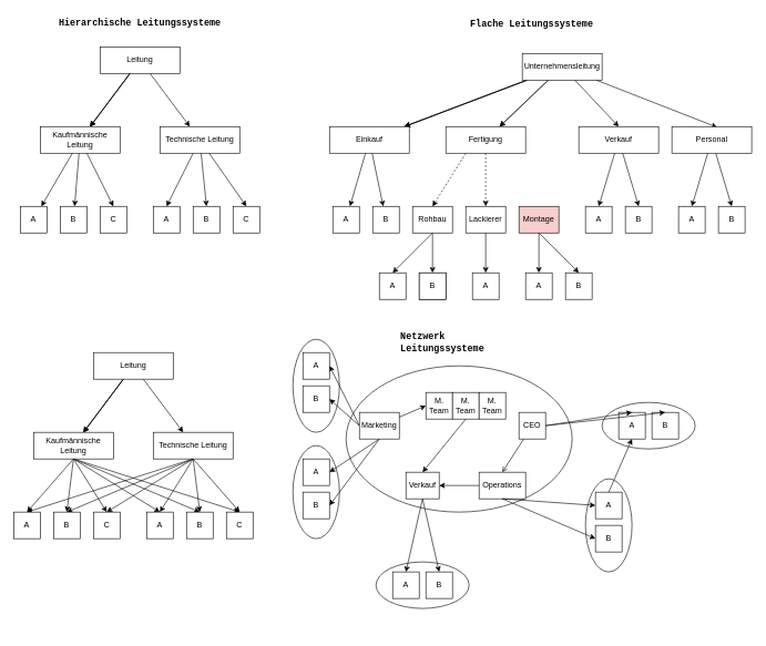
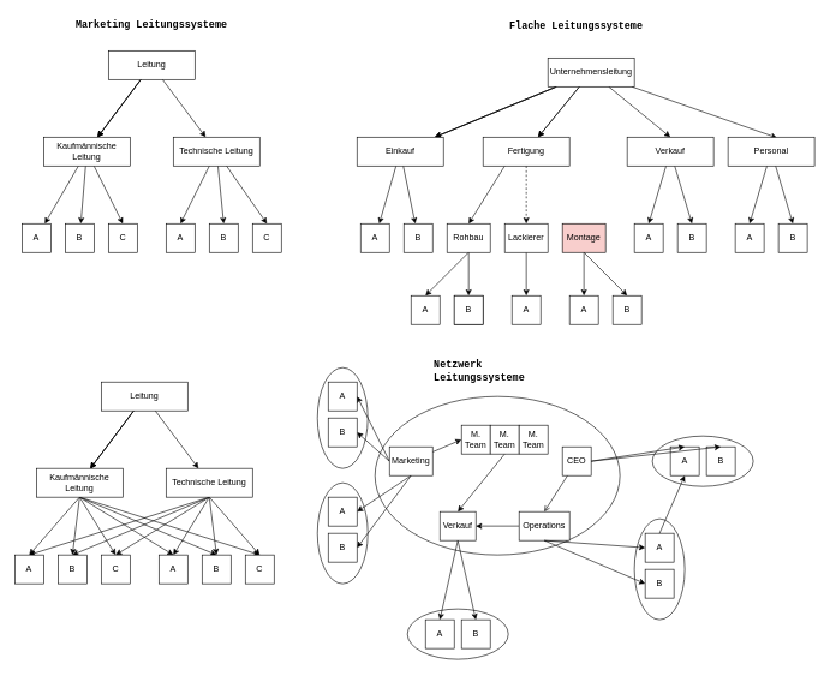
  <mxCell id="0" />
  <mxCell id="1" parent="0" />
  <mxCell id="2" value="" style="ellipse;whiteSpace=wrap;html=1;labelBackgroundColor=none;fontColor=#000000;" vertex="1" parent="1"><mxGeometry x="440" y="670" width="70" height="140" as="geometry" /></mxCell>
  <mxCell id="3" value="" style="ellipse;whiteSpace=wrap;html=1;labelBackgroundColor=none;fontColor=#000000;rotation=90;" vertex="1" parent="1"><mxGeometry x="600" y="810" width="70" height="140" as="geometry" /></mxCell>
  <mxCell id="4" value="" style="ellipse;whiteSpace=wrap;html=1;labelBackgroundColor=none;fontColor=#000000;" vertex="1" parent="1"><mxGeometry x="440" y="510" width="70" height="140" as="geometry" /></mxCell>
- <mxCell id="5" value="&lt;h1 style=&quot;font-family: Consolas, &amp;quot;Courier New&amp;quot;, monospace; font-size: 14px; line-height: 19px;&quot;&gt;&lt;span style=&quot;font-weight: bold;&quot;&gt;&lt;font&gt;Hierarchische Leitungssysteme&lt;/font&gt;&lt;/span&gt;&lt;/h1&gt;" style="text;html=1;strokeColor=none;fillColor=none;align=center;verticalAlign=middle;whiteSpace=wrap;rounded=0;labelBackgroundColor=none;fontColor=#000000;" vertex="1" parent="1"><mxGeometry x="85" y="20" width="250" height="30" as="geometry" /></mxCell>
+ <mxCell id="5" value="&lt;h1 style=&quot;font-family: Consolas, &amp;quot;Courier New&amp;quot;, monospace; font-size: 14px; line-height: 19px;&quot;&gt;&lt;span style=&quot;font-weight: bold;&quot;&gt;&lt;font&gt;Marketing Leitungssysteme&lt;/font&gt;&lt;/span&gt;&lt;/h1&gt;" style="text;html=1;strokeColor=none;fillColor=none;align=center;verticalAlign=middle;whiteSpace=wrap;rounded=0;labelBackgroundColor=none;fontColor=#000000;" vertex="1" parent="1"><mxGeometry x="85" y="20" width="250" height="30" as="geometry" /></mxCell>
  <mxCell id="6" value="" style="edgeStyle=none;html=1;" edge="1" parent="1" source="10" target="14"><mxGeometry relative="1" as="geometry" /></mxCell>
  <mxCell id="7" value="" style="edgeStyle=none;html=1;" edge="1" parent="1" source="10" target="14"><mxGeometry relative="1" as="geometry" /></mxCell>
  <mxCell id="8" value="" style="edgeStyle=none;html=1;" edge="1" parent="1" source="10" target="14"><mxGeometry relative="1" as="geometry" /></mxCell>
  <mxCell id="9" value="" style="edgeStyle=none;html=1;" edge="1" parent="1" source="10" target="18"><mxGeometry relative="1" as="geometry" /></mxCell>
  <mxCell id="10" value="Leitung" style="rounded=0;whiteSpace=wrap;html=1;" vertex="1" parent="1"><mxGeometry x="150" y="70" width="120" height="40" as="geometry" /></mxCell>
  <mxCell id="11" value="" style="edgeStyle=none;html=1;" edge="1" parent="1" source="14" target="19"><mxGeometry relative="1" as="geometry" /></mxCell>
  <mxCell id="12" style="edgeStyle=none;html=1;" edge="1" parent="1" source="14" target="20"><mxGeometry relative="1" as="geometry" /></mxCell>
  <mxCell id="13" style="edgeStyle=none;html=1;entryX=0.5;entryY=0;entryDx=0;entryDy=0;" edge="1" parent="1" source="14" target="21"><mxGeometry relative="1" as="geometry" /></mxCell>
  <mxCell id="14" value="Kaufmännische Leitung" style="rounded=0;whiteSpace=wrap;html=1;" vertex="1" parent="1"><mxGeometry x="60" y="190" width="120" height="40" as="geometry" /></mxCell>
  <mxCell id="15" style="edgeStyle=none;html=1;entryX=0.5;entryY=0;entryDx=0;entryDy=0;" edge="1" parent="1" source="18" target="22"><mxGeometry relative="1" as="geometry" /></mxCell>
  <mxCell id="16" style="edgeStyle=none;html=1;entryX=0.5;entryY=0;entryDx=0;entryDy=0;" edge="1" parent="1" source="18" target="24"><mxGeometry relative="1" as="geometry" /></mxCell>
  <mxCell id="17" style="edgeStyle=none;html=1;entryX=0.5;entryY=0;entryDx=0;entryDy=0;" edge="1" parent="1" source="18" target="23"><mxGeometry relative="1" as="geometry" /></mxCell>
  <mxCell id="18" value="Technische Leitung" style="rounded=0;whiteSpace=wrap;html=1;" vertex="1" parent="1"><mxGeometry x="240" y="190" width="120" height="40" as="geometry" /></mxCell>
  <mxCell id="19" value="A" style="whiteSpace=wrap;html=1;rounded=0;" vertex="1" parent="1"><mxGeometry x="30" y="310" width="40" height="40" as="geometry" /></mxCell>
  <mxCell id="20" value="B" style="whiteSpace=wrap;html=1;rounded=0;" vertex="1" parent="1"><mxGeometry x="90" y="310" width="40" height="40" as="geometry" /></mxCell>
  <mxCell id="21" value="C" style="whiteSpace=wrap;html=1;rounded=0;" vertex="1" parent="1"><mxGeometry x="150" y="310" width="40" height="40" as="geometry" /></mxCell>
  <mxCell id="22" value="A" style="whiteSpace=wrap;html=1;rounded=0;" vertex="1" parent="1"><mxGeometry x="230" y="310" width="40" height="40" as="geometry" /></mxCell>
  <mxCell id="23" value="B" style="whiteSpace=wrap;html=1;rounded=0;" vertex="1" parent="1"><mxGeometry x="290" y="310" width="40" height="40" as="geometry" /></mxCell>
  <mxCell id="24" value="C" style="whiteSpace=wrap;html=1;rounded=0;" vertex="1" parent="1"><mxGeometry x="350" y="310" width="40" height="40" as="geometry" /></mxCell>
  <mxCell id="25" value="&lt;div style=&quot;font-family: Consolas, &amp;quot;Courier New&amp;quot;, monospace; font-weight: normal; font-size: 14px; line-height: 19px;&quot;&gt;&lt;div&gt;&lt;span style=&quot;font-weight: bold;&quot;&gt;Flache Leitungssysteme&lt;/span&gt;&lt;/div&gt;&lt;/div&gt;" style="text;whiteSpace=wrap;html=1;fontColor=#000000;labelBackgroundColor=none;" vertex="1" parent="1"><mxGeometry x="705" y="20" width="200" height="40" as="geometry" /></mxCell>
  <mxCell id="26" value="" style="edgeStyle=none;html=1;" edge="1" parent="1" source="33" target="36"><mxGeometry relative="1" as="geometry" /></mxCell>
  <mxCell id="27" value="" style="edgeStyle=none;html=1;" edge="1" parent="1" source="33" target="36"><mxGeometry relative="1" as="geometry" /></mxCell>
  <mxCell id="28" value="" style="edgeStyle=none;html=1;" edge="1" parent="1" source="33" target="36"><mxGeometry relative="1" as="geometry" /></mxCell>
  <mxCell id="29" value="" style="edgeStyle=none;html=1;fontColor=#000000;" edge="1" parent="1" source="33" target="46"><mxGeometry relative="1" as="geometry" /></mxCell>
  <mxCell id="30" value="" style="edgeStyle=none;html=1;fontColor=#000000;" edge="1" parent="1" source="33" target="46"><mxGeometry relative="1" as="geometry" /></mxCell>
  <mxCell id="31" style="edgeStyle=none;html=1;entryX=0.5;entryY=0;entryDx=0;entryDy=0;fontColor=#000000;" edge="1" parent="1" source="33" target="49"><mxGeometry relative="1" as="geometry" /></mxCell>
  <mxCell id="32" style="edgeStyle=none;html=1;entryX=0.567;entryY=0.025;entryDx=0;entryDy=0;entryPerimeter=0;fontColor=#000000;" edge="1" parent="1" source="33" target="54"><mxGeometry relative="1" as="geometry" /></mxCell>
- <mxCell id="33" value="Unternehmensleitung" style="rounded=0;whiteSpace=wrap;html=1;" vertex="1" parent="1"><mxGeometry x="785" y="80" width="120" height="40" as="geometry" /></mxCell>
+ <mxCell id="33" value="Unternehmensleitung" style="rounded=0;whiteSpace=wrap;html=1;" vertex="1" parent="1"><mxGeometry x="760" y="80" width="120" height="40" as="geometry" /></mxCell>
  <mxCell id="34" value="" style="edgeStyle=none;html=1;" edge="1" parent="1" source="36" target="37"><mxGeometry relative="1" as="geometry" /></mxCell>
  <mxCell id="35" style="edgeStyle=none;html=1;" edge="1" parent="1" source="36" target="38"><mxGeometry relative="1" as="geometry" /></mxCell>
  <mxCell id="36" value="Einkauf" style="rounded=0;whiteSpace=wrap;html=1;" vertex="1" parent="1"><mxGeometry x="495" y="190" width="120" height="40" as="geometry" /></mxCell>
  <mxCell id="37" value="A" style="whiteSpace=wrap;html=1;rounded=0;" vertex="1" parent="1"><mxGeometry x="500" y="310" width="40" height="40" as="geometry" /></mxCell>
  <mxCell id="38" value="B" style="whiteSpace=wrap;html=1;rounded=0;" vertex="1" parent="1"><mxGeometry x="560" y="310" width="40" height="40" as="geometry" /></mxCell>
  <mxCell id="39" style="edgeStyle=none;html=1;exitX=0.5;exitY=1;exitDx=0;exitDy=0;entryX=0.5;entryY=0;entryDx=0;entryDy=0;fontColor=#000000;" edge="1" parent="1" source="41" target="60"><mxGeometry relative="1" as="geometry" /></mxCell>
  <mxCell id="40" style="edgeStyle=none;html=1;exitX=0.5;exitY=1;exitDx=0;exitDy=0;entryX=0.5;entryY=0;entryDx=0;entryDy=0;fontColor=#000000;" edge="1" parent="1" source="41" target="61"><mxGeometry relative="1" as="geometry" /></mxCell>
  <mxCell id="41" value="Rohbau" style="whiteSpace=wrap;html=1;rounded=0;" vertex="1" parent="1"><mxGeometry x="620" y="310" width="60" height="40" as="geometry" /></mxCell>
  <mxCell id="42" style="edgeStyle=none;html=1;entryX=0.5;entryY=0;entryDx=0;entryDy=0;fontColor=#000000;" edge="1" parent="1" source="43" target="62"><mxGeometry relative="1" as="geometry" /></mxCell>
  <mxCell id="43" value="Lackierer" style="whiteSpace=wrap;html=1;rounded=0;" vertex="1" parent="1"><mxGeometry x="700" y="310" width="60" height="40" as="geometry" /></mxCell>
  <mxCell id="44" style="edgeStyle=none;html=1;exitX=0.5;exitY=1;exitDx=0;exitDy=0;fontColor=#000000;dashed=1;" edge="1" parent="1" source="46" target="43"><mxGeometry relative="1" as="geometry" /></mxCell>
- <mxCell id="45" style="edgeStyle=none;html=1;exitX=0.25;exitY=1;exitDx=0;exitDy=0;entryX=0.5;entryY=0;entryDx=0;entryDy=0;fontColor=#000000;dashed=1;" edge="1" parent="1" source="46" target="41"><mxGeometry relative="1" as="geometry" /></mxCell>
+ <mxCell id="45" style="edgeStyle=none;html=1;exitX=0.25;exitY=1;exitDx=0;exitDy=0;entryX=0.5;entryY=0;entryDx=0;entryDy=0;fontColor=#000000;" edge="1" parent="1" source="46" target="41"><mxGeometry relative="1" as="geometry" /></mxCell>
  <mxCell id="46" value="Fertigung" style="rounded=0;whiteSpace=wrap;html=1;" vertex="1" parent="1"><mxGeometry x="670" y="190" width="120" height="40" as="geometry" /></mxCell>
  <mxCell id="47" style="edgeStyle=none;html=1;entryX=0.5;entryY=0;entryDx=0;entryDy=0;fontColor=#000000;" edge="1" parent="1" source="49" target="50"><mxGeometry relative="1" as="geometry" /></mxCell>
  <mxCell id="48" style="edgeStyle=none;html=1;entryX=0.5;entryY=0;entryDx=0;entryDy=0;fontColor=#000000;" edge="1" parent="1" source="49" target="51"><mxGeometry relative="1" as="geometry" /></mxCell>
  <mxCell id="49" value="Verkauf" style="rounded=0;whiteSpace=wrap;html=1;" vertex="1" parent="1"><mxGeometry x="870" y="190" width="120" height="40" as="geometry" /></mxCell>
  <mxCell id="50" value="A" style="whiteSpace=wrap;html=1;rounded=0;" vertex="1" parent="1"><mxGeometry x="880" y="310" width="40" height="40" as="geometry" /></mxCell>
  <mxCell id="51" value="B" style="whiteSpace=wrap;html=1;rounded=0;" vertex="1" parent="1"><mxGeometry x="940" y="310" width="40" height="40" as="geometry" /></mxCell>
  <mxCell id="52" style="edgeStyle=none;html=1;entryX=0.5;entryY=0;entryDx=0;entryDy=0;fontColor=#000000;" edge="1" parent="1" source="54" target="55"><mxGeometry relative="1" as="geometry" /></mxCell>
  <mxCell id="53" style="edgeStyle=none;html=1;entryX=0.5;entryY=0;entryDx=0;entryDy=0;fontColor=#000000;" edge="1" parent="1" source="54" target="56"><mxGeometry relative="1" as="geometry" /></mxCell>
  <mxCell id="54" value="Personal" style="rounded=0;whiteSpace=wrap;html=1;" vertex="1" parent="1"><mxGeometry x="1010" y="190" width="120" height="40" as="geometry" /></mxCell>
  <mxCell id="55" value="A" style="whiteSpace=wrap;html=1;rounded=0;" vertex="1" parent="1"><mxGeometry x="1020" y="310" width="40" height="40" as="geometry" /></mxCell>
  <mxCell id="56" value="B" style="whiteSpace=wrap;html=1;rounded=0;" vertex="1" parent="1"><mxGeometry x="1080" y="310" width="40" height="40" as="geometry" /></mxCell>
  <mxCell id="57" style="edgeStyle=none;html=1;exitX=0.5;exitY=1;exitDx=0;exitDy=0;entryX=0.5;entryY=0;entryDx=0;entryDy=0;fontColor=#000000;" edge="1" parent="1" source="59" target="64"><mxGeometry relative="1" as="geometry" /></mxCell>
  <mxCell id="58" style="edgeStyle=none;html=1;exitX=0.5;exitY=1;exitDx=0;exitDy=0;fontColor=#000000;" edge="1" parent="1" source="59" target="63"><mxGeometry relative="1" as="geometry" /></mxCell>
  <mxCell id="59" value="Montage" style="whiteSpace=wrap;html=1;rounded=0;fillColor=#f8cecc;" vertex="1" parent="1"><mxGeometry x="780" y="310" width="60" height="40" as="geometry" /></mxCell>
  <mxCell id="60" value="A" style="whiteSpace=wrap;html=1;rounded=0;" vertex="1" parent="1"><mxGeometry x="570" y="410" width="40" height="40" as="geometry" /></mxCell>
  <mxCell id="61" value="B" style="whiteSpace=wrap;html=1;rounded=0;" vertex="1" parent="1"><mxGeometry x="630" y="410" width="40" height="40" as="geometry" /></mxCell>
  <mxCell id="62" value="A" style="whiteSpace=wrap;html=1;rounded=0;" vertex="1" parent="1"><mxGeometry x="710" y="410" width="40" height="40" as="geometry" /></mxCell>
  <mxCell id="63" value="A" style="whiteSpace=wrap;html=1;rounded=0;" vertex="1" parent="1"><mxGeometry x="790" y="410" width="40" height="40" as="geometry" /></mxCell>
  <mxCell id="64" value="B" style="whiteSpace=wrap;html=1;rounded=0;" vertex="1" parent="1"><mxGeometry x="850" y="410" width="40" height="40" as="geometry" /></mxCell>
  <mxCell id="65" value="" style="edgeStyle=none;html=1;" edge="1" parent="1" source="69" target="76"><mxGeometry relative="1" as="geometry" /></mxCell>
  <mxCell id="66" value="" style="edgeStyle=none;html=1;" edge="1" parent="1" source="69" target="76"><mxGeometry relative="1" as="geometry" /></mxCell>
  <mxCell id="67" value="" style="edgeStyle=none;html=1;" edge="1" parent="1" source="69" target="76"><mxGeometry relative="1" as="geometry" /></mxCell>
  <mxCell id="68" value="" style="edgeStyle=none;html=1;" edge="1" parent="1" source="69" target="83"><mxGeometry relative="1" as="geometry" /></mxCell>
  <mxCell id="69" value="Leitung" style="rounded=0;whiteSpace=wrap;html=1;" vertex="1" parent="1"><mxGeometry x="140" y="530" width="120" height="40" as="geometry" /></mxCell>
  <mxCell id="70" style="edgeStyle=none;html=1;exitX=0.5;exitY=1;exitDx=0;exitDy=0;entryX=0.5;entryY=0;entryDx=0;entryDy=0;fontColor=#000000;" edge="1" parent="1" source="76" target="87"><mxGeometry relative="1" as="geometry" /></mxCell>
  <mxCell id="71" style="edgeStyle=none;html=1;exitX=0.5;exitY=1;exitDx=0;exitDy=0;entryX=0.5;entryY=0;entryDx=0;entryDy=0;fontColor=#000000;" edge="1" parent="1" source="76" target="88"><mxGeometry relative="1" as="geometry" /></mxCell>
  <mxCell id="72" style="edgeStyle=none;html=1;exitX=0.5;exitY=1;exitDx=0;exitDy=0;fontColor=#000000;" edge="1" parent="1" source="76"><mxGeometry relative="1" as="geometry"><mxPoint x="360" y="770" as="targetPoint" /></mxGeometry></mxCell>
  <mxCell id="73" style="edgeStyle=none;html=1;exitX=0.5;exitY=1;exitDx=0;exitDy=0;entryX=0.5;entryY=0;entryDx=0;entryDy=0;fontColor=#000000;" edge="1" parent="1" source="76" target="84"><mxGeometry relative="1" as="geometry" /></mxCell>
  <mxCell id="74" style="edgeStyle=none;html=1;exitX=0.5;exitY=1;exitDx=0;exitDy=0;entryX=0.5;entryY=0;entryDx=0;entryDy=0;fontColor=#000000;" edge="1" parent="1" source="76" target="85"><mxGeometry relative="1" as="geometry" /></mxCell>
  <mxCell id="75" style="edgeStyle=none;html=1;exitX=0.5;exitY=1;exitDx=0;exitDy=0;entryX=0.5;entryY=0;entryDx=0;entryDy=0;fontColor=#000000;" edge="1" parent="1" source="76" target="86"><mxGeometry relative="1" as="geometry" /></mxCell>
  <mxCell id="76" value="Kaufmännische Leitung" style="rounded=0;whiteSpace=wrap;html=1;" vertex="1" parent="1"><mxGeometry x="50" y="650" width="120" height="40" as="geometry" /></mxCell>
  <mxCell id="77" style="edgeStyle=none;html=1;exitX=0.5;exitY=1;exitDx=0;exitDy=0;entryX=0.5;entryY=0;entryDx=0;entryDy=0;fontColor=#000000;" edge="1" parent="1" source="83" target="86"><mxGeometry relative="1" as="geometry" /></mxCell>
  <mxCell id="78" style="edgeStyle=none;html=1;exitX=0.5;exitY=1;exitDx=0;exitDy=0;fontColor=#000000;" edge="1" parent="1" source="83"><mxGeometry relative="1" as="geometry"><mxPoint x="100" y="770" as="targetPoint" /></mxGeometry></mxCell>
  <mxCell id="79" style="edgeStyle=none;html=1;exitX=0.5;exitY=1;exitDx=0;exitDy=0;entryX=0.5;entryY=0;entryDx=0;entryDy=0;fontColor=#000000;" edge="1" parent="1" source="83" target="84"><mxGeometry relative="1" as="geometry" /></mxCell>
  <mxCell id="80" style="edgeStyle=none;html=1;exitX=0.5;exitY=1;exitDx=0;exitDy=0;entryX=0.5;entryY=0;entryDx=0;entryDy=0;fontColor=#000000;" edge="1" parent="1" source="83" target="87"><mxGeometry relative="1" as="geometry" /></mxCell>
  <mxCell id="81" style="edgeStyle=none;html=1;exitX=0.5;exitY=1;exitDx=0;exitDy=0;entryX=0.5;entryY=0;entryDx=0;entryDy=0;fontColor=#000000;" edge="1" parent="1" source="83" target="88"><mxGeometry relative="1" as="geometry" /></mxCell>
  <mxCell id="82" style="edgeStyle=none;html=1;exitX=0.5;exitY=1;exitDx=0;exitDy=0;entryX=0.5;entryY=0;entryDx=0;entryDy=0;fontColor=#000000;" edge="1" parent="1" source="83" target="89"><mxGeometry relative="1" as="geometry" /></mxCell>
  <mxCell id="83" value="Technische Leitung" style="rounded=0;whiteSpace=wrap;html=1;" vertex="1" parent="1"><mxGeometry x="230" y="650" width="120" height="40" as="geometry" /></mxCell>
  <mxCell id="84" value="A" style="whiteSpace=wrap;html=1;rounded=0;" vertex="1" parent="1"><mxGeometry x="20" y="770" width="40" height="40" as="geometry" /></mxCell>
  <mxCell id="85" value="B" style="whiteSpace=wrap;html=1;rounded=0;" vertex="1" parent="1"><mxGeometry x="80" y="770" width="40" height="40" as="geometry" /></mxCell>
  <mxCell id="86" value="C" style="whiteSpace=wrap;html=1;rounded=0;" vertex="1" parent="1"><mxGeometry x="140" y="770" width="40" height="40" as="geometry" /></mxCell>
  <mxCell id="87" value="A" style="whiteSpace=wrap;html=1;rounded=0;" vertex="1" parent="1"><mxGeometry x="220" y="770" width="40" height="40" as="geometry" /></mxCell>
  <mxCell id="88" value="B" style="whiteSpace=wrap;html=1;rounded=0;" vertex="1" parent="1"><mxGeometry x="280" y="770" width="40" height="40" as="geometry" /></mxCell>
  <mxCell id="89" value="C" style="whiteSpace=wrap;html=1;rounded=0;" vertex="1" parent="1"><mxGeometry x="340" y="770" width="40" height="40" as="geometry" /></mxCell>
  <mxCell id="90" value="" style="ellipse;whiteSpace=wrap;html=1;labelBackgroundColor=none;fontColor=#000000;" vertex="1" parent="1"><mxGeometry x="520" y="550" width="340" height="220" as="geometry" /></mxCell>
  <mxCell id="91" style="edgeStyle=none;html=1;entryX=0;entryY=0.5;entryDx=0;entryDy=0;fontColor=#000000;" edge="1" parent="1" source="96" target="102"><mxGeometry relative="1" as="geometry" /></mxCell>
  <mxCell id="92" style="edgeStyle=none;html=1;exitX=0;exitY=0.5;exitDx=0;exitDy=0;entryX=1;entryY=0.5;entryDx=0;entryDy=0;fontColor=#000000;" edge="1" parent="1" source="96" target="110"><mxGeometry relative="1" as="geometry" /></mxCell>
  <mxCell id="93" style="edgeStyle=none;html=1;exitX=0;exitY=0.5;exitDx=0;exitDy=0;entryX=1;entryY=0.5;entryDx=0;entryDy=0;fontColor=#000000;" edge="1" parent="1" source="96" target="109"><mxGeometry relative="1" as="geometry" /></mxCell>
  <mxCell id="94" style="edgeStyle=none;html=1;exitX=0.5;exitY=1;exitDx=0;exitDy=0;entryX=1;entryY=0.5;entryDx=0;entryDy=0;fontColor=#000000;" edge="1" parent="1" source="96" target="124"><mxGeometry relative="1" as="geometry" /></mxCell>
  <mxCell id="95" style="edgeStyle=none;html=1;exitX=0.5;exitY=1;exitDx=0;exitDy=0;entryX=1;entryY=0.5;entryDx=0;entryDy=0;fontColor=#000000;" edge="1" parent="1" source="96" target="125"><mxGeometry relative="1" as="geometry" /></mxCell>
  <mxCell id="96" value="Marketing" style="whiteSpace=wrap;html=1;rounded=0;" vertex="1" parent="1"><mxGeometry x="540" y="620" width="60" height="40" as="geometry" /></mxCell>
  <mxCell id="97" style="edgeStyle=none;html=1;exitX=0.5;exitY=1;exitDx=0;exitDy=0;entryX=0.5;entryY=0;entryDx=0;entryDy=0;fontColor=#000000;" edge="1" parent="1" source="99" target="114"><mxGeometry relative="1" as="geometry" /></mxCell>
  <mxCell id="98" style="edgeStyle=none;html=1;exitX=0.5;exitY=1;exitDx=0;exitDy=0;entryX=0.5;entryY=0;entryDx=0;entryDy=0;fontColor=#000000;" edge="1" parent="1" source="99" target="115"><mxGeometry relative="1" as="geometry" /></mxCell>
  <mxCell id="99" value="Verkauf" style="whiteSpace=wrap;html=1;rounded=0;" vertex="1" parent="1"><mxGeometry x="610" y="710" width="50" height="40" as="geometry" /></mxCell>
  <mxCell id="100" style="edgeStyle=none;html=1;exitX=0;exitY=0.5;exitDx=0;exitDy=0;fontColor=#000000;" edge="1" parent="1" source="101" target="99"><mxGeometry relative="1" as="geometry" /></mxCell>
  <mxCell id="101" value="Operations" style="whiteSpace=wrap;html=1;rounded=0;" vertex="1" parent="1"><mxGeometry x="720" y="710" width="70" height="40" as="geometry" /></mxCell>
  <mxCell id="102" value="M.&lt;br&gt;Team" style="whiteSpace=wrap;html=1;rounded=0;" vertex="1" parent="1"><mxGeometry x="640" y="590" width="40" height="40" as="geometry" /></mxCell>
  <mxCell id="103" style="edgeStyle=none;html=1;exitX=0.5;exitY=1;exitDx=0;exitDy=0;entryX=0.5;entryY=0;entryDx=0;entryDy=0;fontColor=#000000;" edge="1" parent="1" source="104" target="99"><mxGeometry relative="1" as="geometry" /></mxCell>
  <mxCell id="104" value="M.&lt;br style=&quot;border-color: var(--border-color);&quot;&gt;Team" style="whiteSpace=wrap;html=1;rounded=0;" vertex="1" parent="1"><mxGeometry x="680" y="590" width="40" height="40" as="geometry" /></mxCell>
  <mxCell id="105" value="M.&lt;br style=&quot;border-color: var(--border-color);&quot;&gt;Team" style="whiteSpace=wrap;html=1;rounded=0;" vertex="1" parent="1"><mxGeometry x="720" y="590" width="40" height="40" as="geometry" /></mxCell>
  <mxCell id="106" style="edgeStyle=none;html=1;entryX=0.5;entryY=0;entryDx=0;entryDy=0;fontColor=#000000;endArrow=open;" edge="1" parent="1" source="107" target="101"><mxGeometry relative="1" as="geometry" /></mxCell>
  <mxCell id="107" value="CEO" style="whiteSpace=wrap;html=1;rounded=0;" vertex="1" parent="1"><mxGeometry x="780" y="620" width="40" height="40" as="geometry" /></mxCell>
  <mxCell id="108" value="B" style="whiteSpace=wrap;html=1;rounded=0;" vertex="1" parent="1"><mxGeometry x="630" y="410" width="40" height="40" as="geometry" /></mxCell>
  <mxCell id="109" value="A" style="whiteSpace=wrap;html=1;rounded=0;" vertex="1" parent="1"><mxGeometry x="455" y="530" width="40" height="40" as="geometry" /></mxCell>
  <mxCell id="110" value="B" style="whiteSpace=wrap;html=1;rounded=0;" vertex="1" parent="1"><mxGeometry x="455" y="580" width="40" height="40" as="geometry" /></mxCell>
  <mxCell id="111" value="" style="ellipse;whiteSpace=wrap;html=1;labelBackgroundColor=none;fontColor=#000000;" vertex="1" parent="1"><mxGeometry x="880" y="720" width="70" height="140" as="geometry" /></mxCell>
  <mxCell id="112" value="A" style="whiteSpace=wrap;html=1;rounded=0;" vertex="1" parent="1"><mxGeometry x="895" y="740" width="40" height="40" as="geometry" /></mxCell>
  <mxCell id="113" value="B" style="whiteSpace=wrap;html=1;rounded=0;" vertex="1" parent="1"><mxGeometry x="895" y="790" width="40" height="40" as="geometry" /></mxCell>
  <mxCell id="114" value="A" style="whiteSpace=wrap;html=1;rounded=0;" vertex="1" parent="1"><mxGeometry x="590" y="860" width="40" height="40" as="geometry" /></mxCell>
  <mxCell id="115" value="B" style="whiteSpace=wrap;html=1;rounded=0;" vertex="1" parent="1"><mxGeometry x="640" y="860" width="40" height="40" as="geometry" /></mxCell>
  <mxCell id="116" value="" style="ellipse;whiteSpace=wrap;html=1;labelBackgroundColor=none;fontColor=#000000;rotation=90;" vertex="1" parent="1"><mxGeometry x="940" y="570" width="70" height="140" as="geometry" /></mxCell>
  <mxCell id="117" value="A" style="whiteSpace=wrap;html=1;rounded=0;" vertex="1" parent="1"><mxGeometry x="930" y="620" width="40" height="40" as="geometry" /></mxCell>
  <mxCell id="118" value="B" style="whiteSpace=wrap;html=1;rounded=0;" vertex="1" parent="1"><mxGeometry x="980" y="620" width="40" height="40" as="geometry" /></mxCell>
  <mxCell id="119" style="edgeStyle=none;html=1;exitX=1;exitY=0.5;exitDx=0;exitDy=0;entryX=0.5;entryY=0;entryDx=0;entryDy=0;fontColor=#000000;" edge="1" parent="1" source="107" target="117"><mxGeometry relative="1" as="geometry" /></mxCell>
  <mxCell id="120" style="edgeStyle=none;html=1;exitX=1;exitY=0.5;exitDx=0;exitDy=0;entryX=0.5;entryY=0;entryDx=0;entryDy=0;fontColor=#000000;" edge="1" parent="1" source="107" target="118"><mxGeometry relative="1" as="geometry" /></mxCell>
  <mxCell id="121" style="edgeStyle=none;html=1;exitX=0.5;exitY=0;exitDx=0;exitDy=0;entryX=0.5;entryY=1;entryDx=0;entryDy=0;fontColor=#000000;" edge="1" parent="1" source="112" target="117"><mxGeometry relative="1" as="geometry" /></mxCell>
  <mxCell id="122" style="edgeStyle=none;html=1;exitX=0.5;exitY=1;exitDx=0;exitDy=0;entryX=0;entryY=0.5;entryDx=0;entryDy=0;fontColor=#000000;" edge="1" parent="1" source="101" target="113"><mxGeometry relative="1" as="geometry" /></mxCell>
  <mxCell id="123" style="edgeStyle=none;html=1;exitX=0.5;exitY=1;exitDx=0;exitDy=0;entryX=0;entryY=0.5;entryDx=0;entryDy=0;fontColor=#000000;" edge="1" parent="1" source="101" target="112"><mxGeometry relative="1" as="geometry" /></mxCell>
  <mxCell id="124" value="A" style="whiteSpace=wrap;html=1;rounded=0;" vertex="1" parent="1"><mxGeometry x="455" y="690" width="40" height="40" as="geometry" /></mxCell>
  <mxCell id="125" value="B" style="whiteSpace=wrap;html=1;rounded=0;" vertex="1" parent="1"><mxGeometry x="455" y="740" width="40" height="40" as="geometry" /></mxCell>
  <mxCell id="126" value="&lt;div style=&quot;font-family: Consolas, &amp;quot;Courier New&amp;quot;, monospace; font-weight: normal; font-size: 14px; line-height: 19px;&quot;&gt;&lt;div&gt;&lt;span style=&quot;font-weight: bold;&quot;&gt;Netzwerk Leitungssysteme&lt;/span&gt;&lt;/div&gt;&lt;/div&gt;" style="text;whiteSpace=wrap;html=1;fontColor=#000000;labelBackgroundColor=none;" vertex="1" parent="1"><mxGeometry x="600" y="490" width="200" height="40" as="geometry" /></mxCell>
